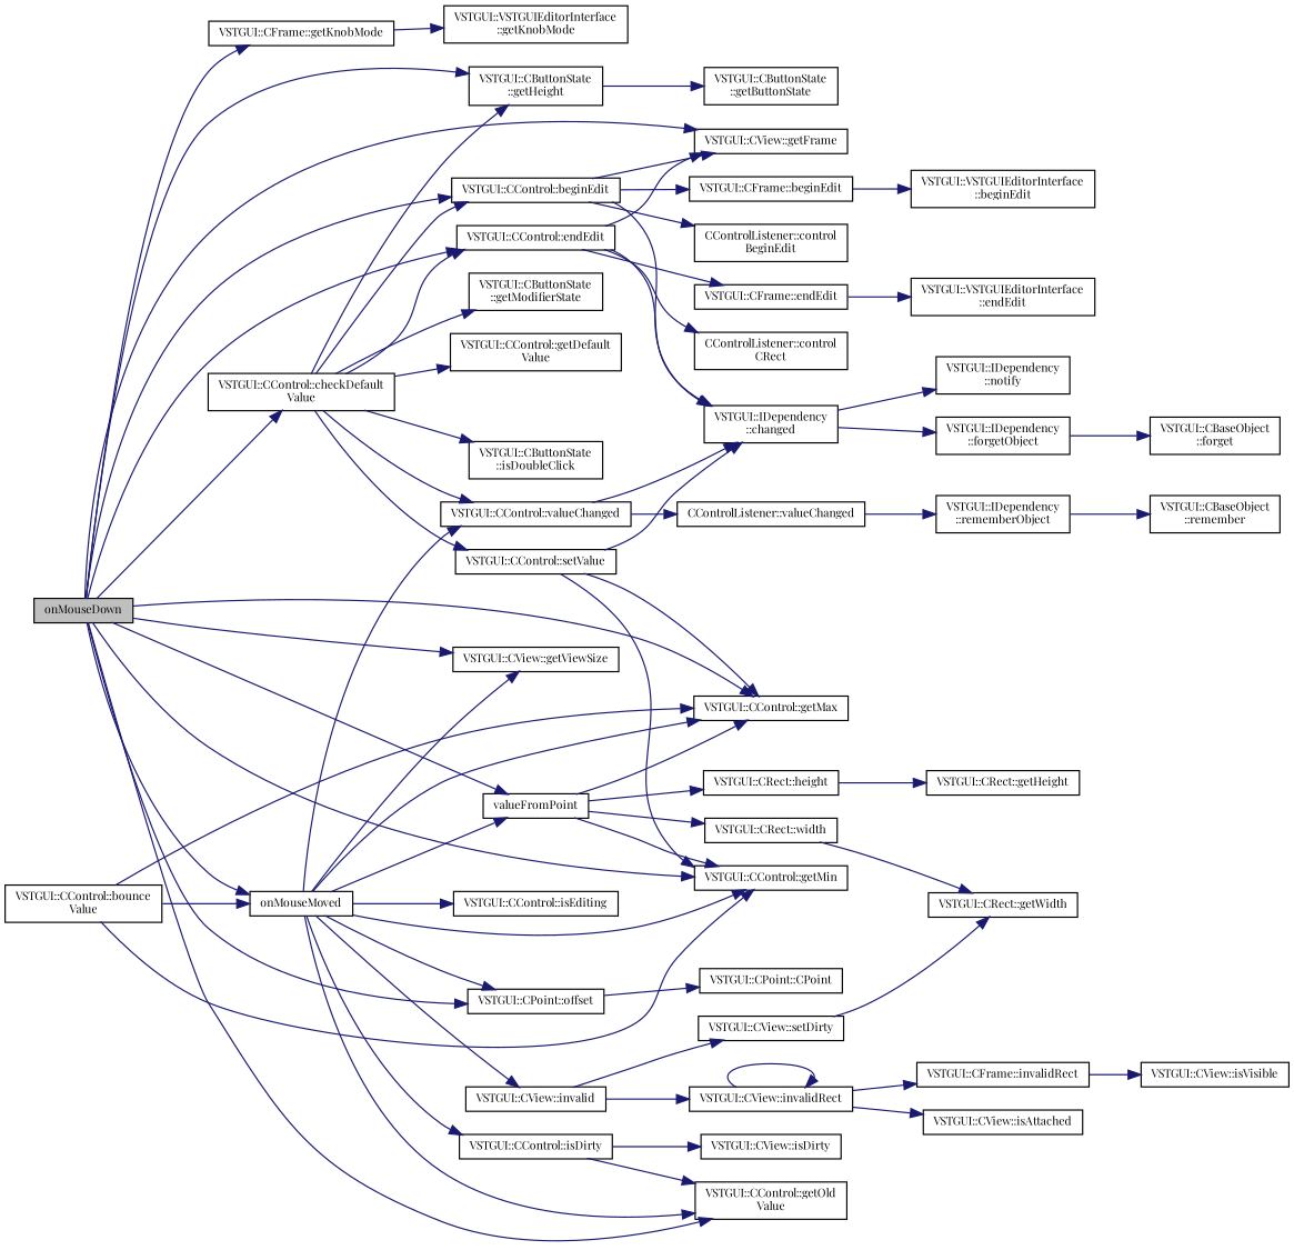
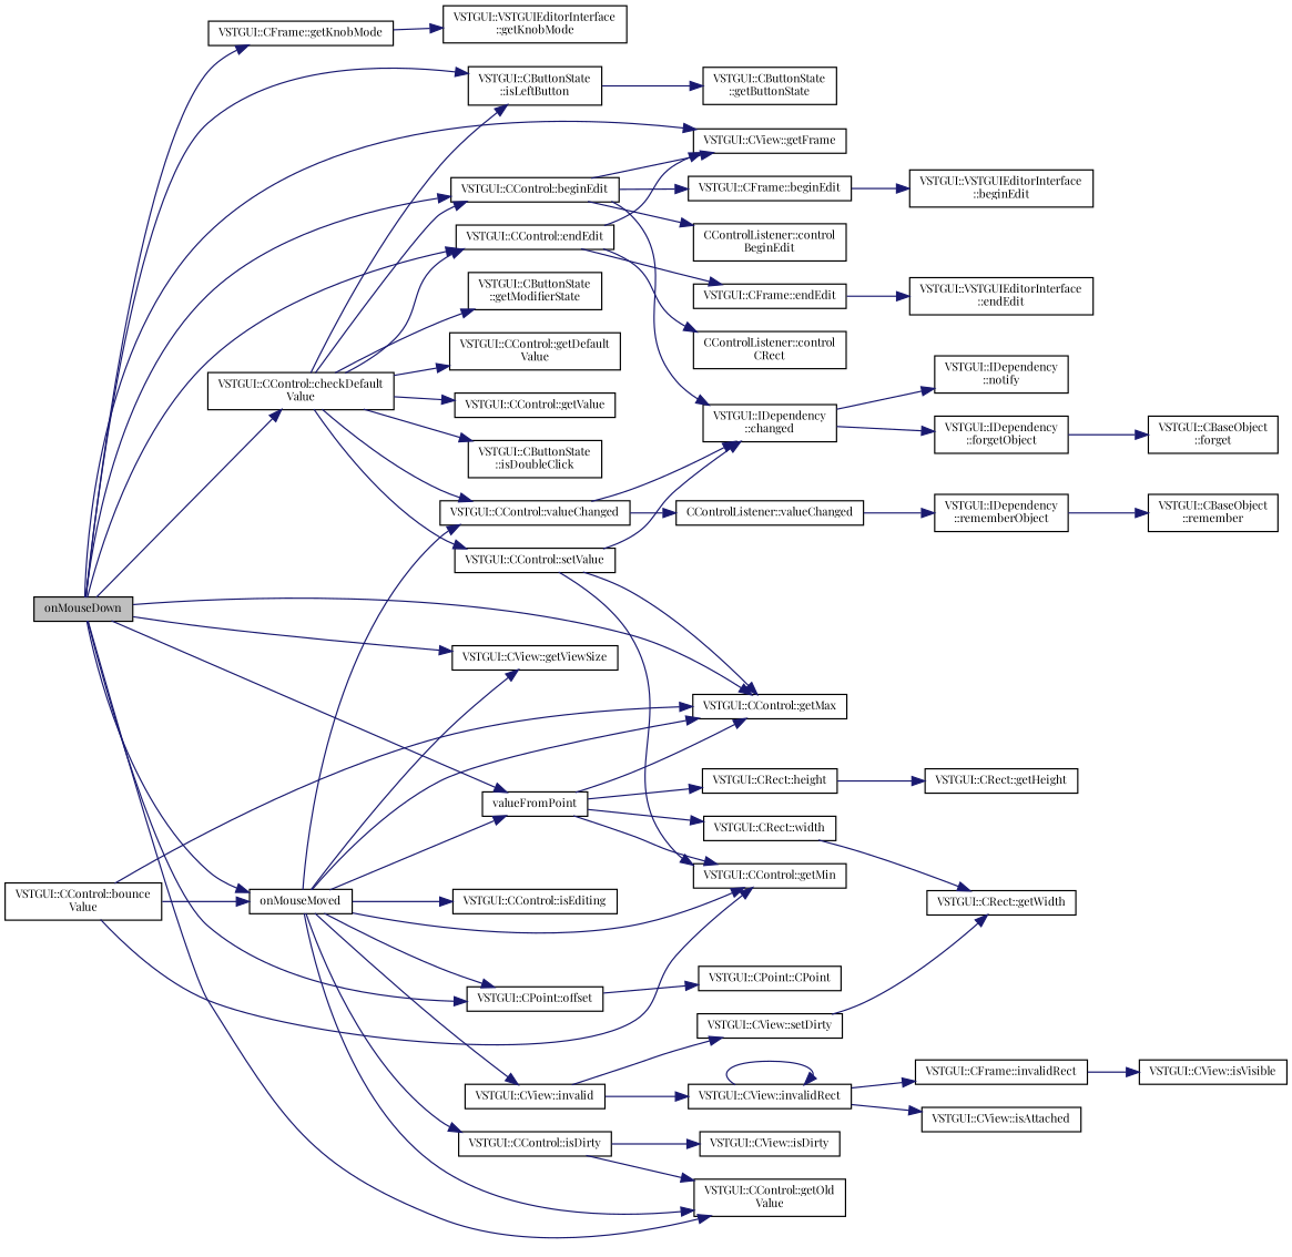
  digraph {
    fontname="Playfair Display"
    rankdir=LR
    node [color=black fontname="Playfair Display" fontsize=9 shape=record]
    edge [color=midnightblue fontname="Playfair Display" fontsize=9 labelfontname=Arial labelfontsize=9 style=solid]
    n1 [fillcolor=grey75 fontcolor=black height=0.2 label=onMouseDown style=filled width=0.4]
-   n2 [height=0.2 label="VSTGUI::CButtonState\l::getHeight" width=0.4]
+   n2 [height=0.2 label="VSTGUI::CButtonState\l::isLeftButton" width=0.4]
    n3 [height=0.2 label="VSTGUI::CControl::beginEdit" width=0.4]
    n4 [height=0.2 label="VSTGUI::CView::getFrame" width=0.4]
    n5 [height=0.2 label="VSTGUI::CControl::checkDefault\lValue" width=0.4]
    n6 [height=0.2 label="VSTGUI::CControl::getMin" width=0.4]
    n7 [height=0.2 label="VSTGUI::CControl::getMax" width=0.4]
    n8 [height=0.2 label="VSTGUI::CControl::endEdit" width=0.4]
    n9 [height=0.2 label="VSTGUI::CControl::getOld\lValue" width=0.4]
    n10 [height=0.2 label="VSTGUI::CFrame::getKnobMode" width=0.4]
    n11 [height=0.2 label="VSTGUI::CPoint::offset" width=0.4]
    n12 [height=0.2 label="VSTGUI::CView::getViewSize" width=0.4]
    n13 [height=0.2 label=valueFromPoint width=0.4]
    n14 [height=0.2 label=onMouseMoved width=0.4]
    n15 [height=0.2 label="VSTGUI::CButtonState\l::getButtonState" width=0.4]
    n16 [height=0.2 label="CControlListener::control\lBeginEdit" width=0.4]
    n17 [height=0.2 label="VSTGUI::IDependency\l::changed" width=0.4]
    n18 [height=0.2 label="VSTGUI::CFrame::beginEdit" width=0.4]
    n19 [height=0.2 label="VSTGUI::CButtonState\l::isDoubleClick" width=0.4]
    n20 [height=0.2 label="VSTGUI::CButtonState\l::getModifierState" width=0.4]
    n21 [height=0.2 label="VSTGUI::CControl::getDefault\lValue" width=0.4]
+   n22 [height=0.2 label="VSTGUI::CControl::getValue" width=0.4]
    n23 [height=0.2 label="VSTGUI::CControl::setValue" width=0.4]
    n24 [height=0.2 label="VSTGUI::CControl::valueChanged" width=0.4]
    n25 [height=0.2 label="VSTGUI::CFrame::endEdit" width=0.4]
    n26 [height=0.2 label="CControlListener::control\lCRect" width=0.4]
    n27 [height=0.2 label="VSTGUI::VSTGUIEditorInterface\l::getKnobMode" width=0.4]
    n28 [height=0.2 label="VSTGUI::CPoint::CPoint" width=0.4]
    n29 [height=0.2 label="VSTGUI::CRect::width" width=0.4]
    n30 [height=0.2 label="VSTGUI::CRect::height" width=0.4]
    n31 [height=0.2 label="VSTGUI::CControl::isEditing" width=0.4]
    n32 [height=0.2 label="VSTGUI::CControl::isDirty" width=0.4]
    n33 [height=0.2 label="VSTGUI::CView::invalid" width=0.4]
    n34 [height=0.2 label="VSTGUI::IDependency\l::notify" width=0.4]
    n35 [height=0.2 label="VSTGUI::IDependency\l::forgetObject" width=0.4]
    n36 [height=0.2 label="VSTGUI::VSTGUIEditorInterface\l::beginEdit" width=0.4]
    n37 [height=0.2 label="VSTGUI::IDependency\l::rememberObject" width=0.4]
    n38 [height=0.2 label="VSTGUI::CBaseObject\l::remember" width=0.4]
    n39 [height=0.2 label="VSTGUI::CBaseObject\l::forget" width=0.4]
    n40 [height=0.2 label="CControlListener::valueChanged" width=0.4]
    n41 [height=0.2 label="VSTGUI::VSTGUIEditorInterface\l::endEdit" width=0.4]
    n42 [height=0.2 label="VSTGUI::CRect::getWidth" width=0.4]
    n43 [height=0.2 label="VSTGUI::CRect::getHeight" width=0.4]
    n44 [height=0.2 label="VSTGUI::CControl::bounce\lValue" width=0.4]
    n45 [height=0.2 label="VSTGUI::CView::isDirty" width=0.4]
    n46 [height=0.2 label="VSTGUI::CView::setDirty" width=0.4]
    n47 [height=0.2 label="VSTGUI::CView::invalidRect" width=0.4]
    n48 [height=0.2 label="VSTGUI::CView::isAttached" width=0.4]
    n49 [height=0.2 label="VSTGUI::CFrame::invalidRect" width=0.4]
    n50 [height=0.2 label="VSTGUI::CView::isVisible" width=0.4]
    n1 -> n2
    n1 -> n3
    n1 -> n4
    n1 -> n5
-   n1 -> n6
    n1 -> n7
    n1 -> n8
    n1 -> n9
    n1 -> n10
    n1 -> n11
    n1 -> n12
    n1 -> n13
    n1 -> n14
    n2 -> n15
    n3 -> n4
    n3 -> n16
    n3 -> n17
    n3 -> n18
    n5 -> n2
    n5 -> n3
    n5 -> n8
    n5 -> n19
    n5 -> n20
    n5 -> n21
+   n5 -> n22
    n5 -> n23
    n5 -> n24
    n8 -> n4
-   n8 -> n17
    n8 -> n25
    n8 -> n26
    n10 -> n27
    n11 -> n28
    n13 -> n6
    n13 -> n7
    n13 -> n29
    n13 -> n30
    n14 -> n6
    n14 -> n7
    n14 -> n9
    n14 -> n11
    n14 -> n12
    n14 -> n13
    n14 -> n24
    n14 -> n31
    n14 -> n32
    n14 -> n33
    n17 -> n34
    n17 -> n35
    n18 -> n36
    n23 -> n6
    n23 -> n7
    n23 -> n17
    n24 -> n17
    n24 -> n40
    n25 -> n41
    n29 -> n42
    n30 -> n43
    n32 -> n9
    n32 -> n45
    n33 -> n46
    n33 -> n47
    n35 -> n39
    n37 -> n38
    n40 -> n37
    n44 -> n6
    n44 -> n7
    n44 -> n14
    n46 -> n42
    n47 -> n47
    n47 -> n48
    n47 -> n49
    n49 -> n50
  }
